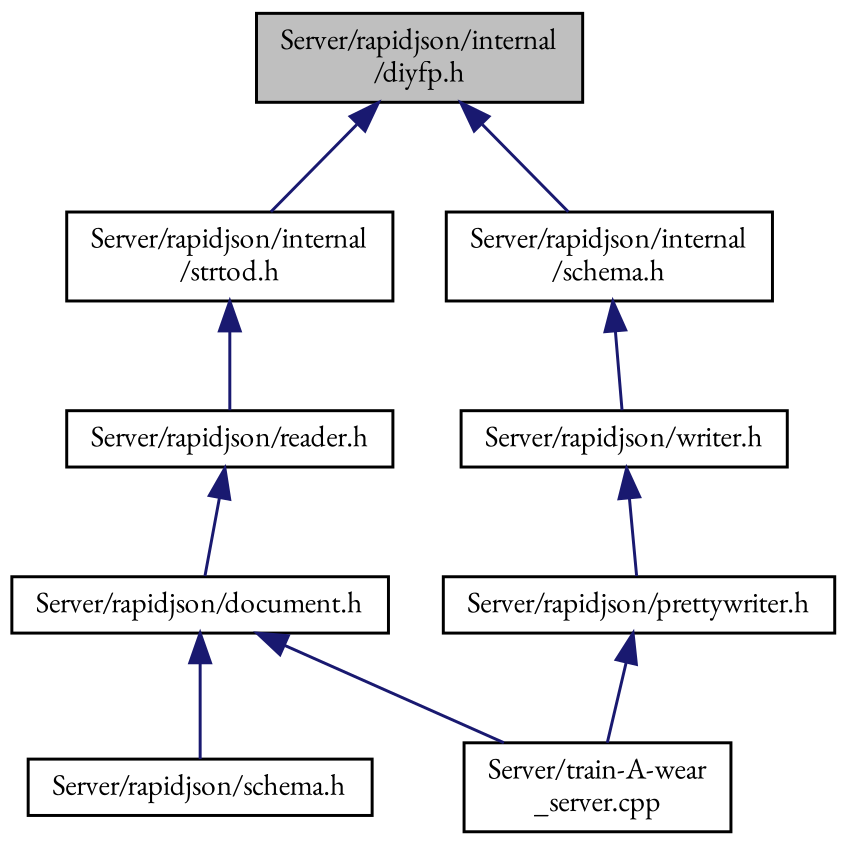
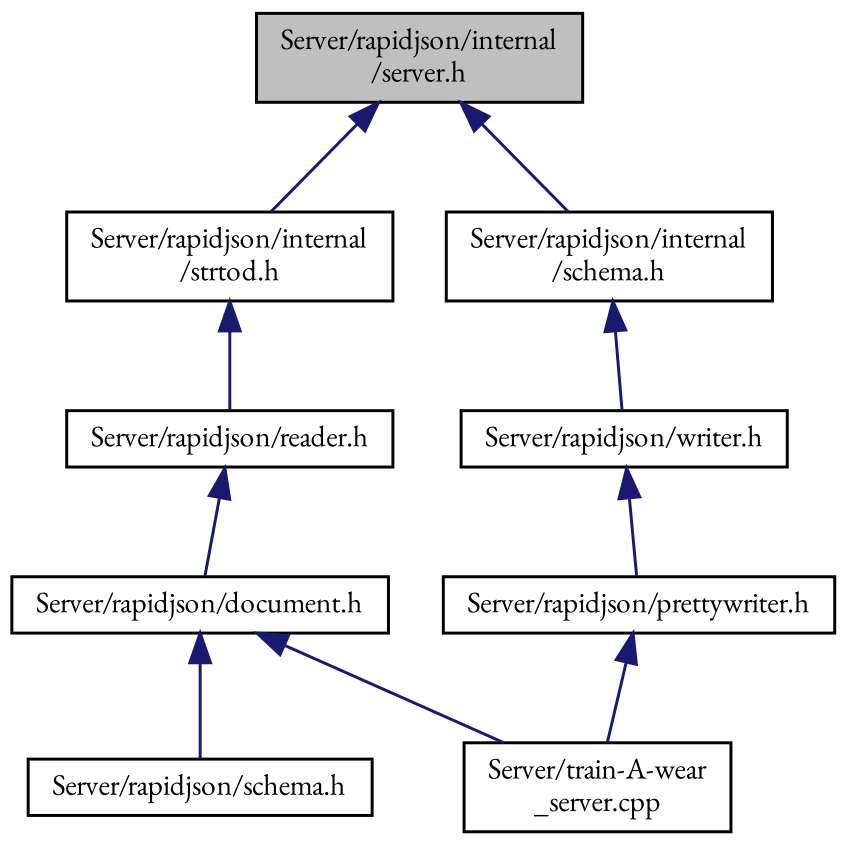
  digraph {
    fontname="EB Garamond"
    node [color=black fillcolor=white fontname="EB Garamond" fontsize=10 shape=record style=filled]
    edge [color=midnightblue dir=back fontname="EB Garamond" fontsize=10 labelfontname=Helvetica labelfontsize=10 style=solid]
-   n1 [fillcolor=grey75 fontcolor=black height=0.2 label="Server/rapidjson/internal\l/diyfp.h" width=0.4]
+   n1 [fillcolor=grey75 fontcolor=black height=0.2 label="Server/rapidjson/internal\l/server.h" width=0.4]
    n2 [height=0.2 label="Server/rapidjson/internal\l/strtod.h" width=0.4]
    n3 [height=0.2 label="Server/rapidjson/internal\l/schema.h" width=0.4]
    n4 [height=0.2 label="Server/rapidjson/reader.h" width=0.4]
    n5 [height=0.2 label="Server/rapidjson/writer.h" width=0.4]
    n6 [height=0.2 label="Server/rapidjson/document.h" width=0.4]
    n7 [height=0.2 label="Server/rapidjson/schema.h" width=0.4]
    n8 [height=0.2 label="Server/train-A-wear\l_server.cpp" width=0.4]
    n9 [height=0.2 label="Server/rapidjson/prettywriter.h" width=0.4]
    n1 -> n2
    n1 -> n3
    n2 -> n4
    n3 -> n5
    n4 -> n6
    n5 -> n9
    n6 -> n7
    n6 -> n8
    n9 -> n8
  }
